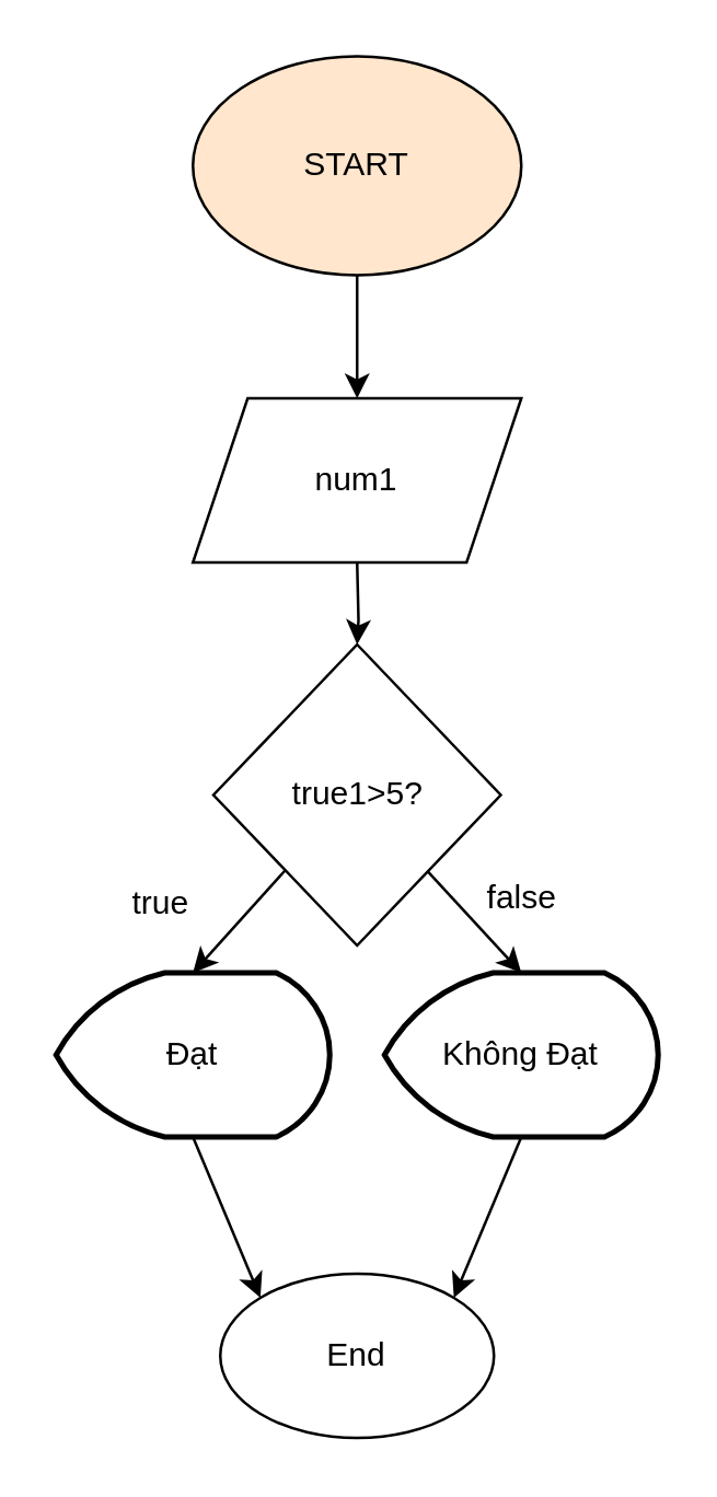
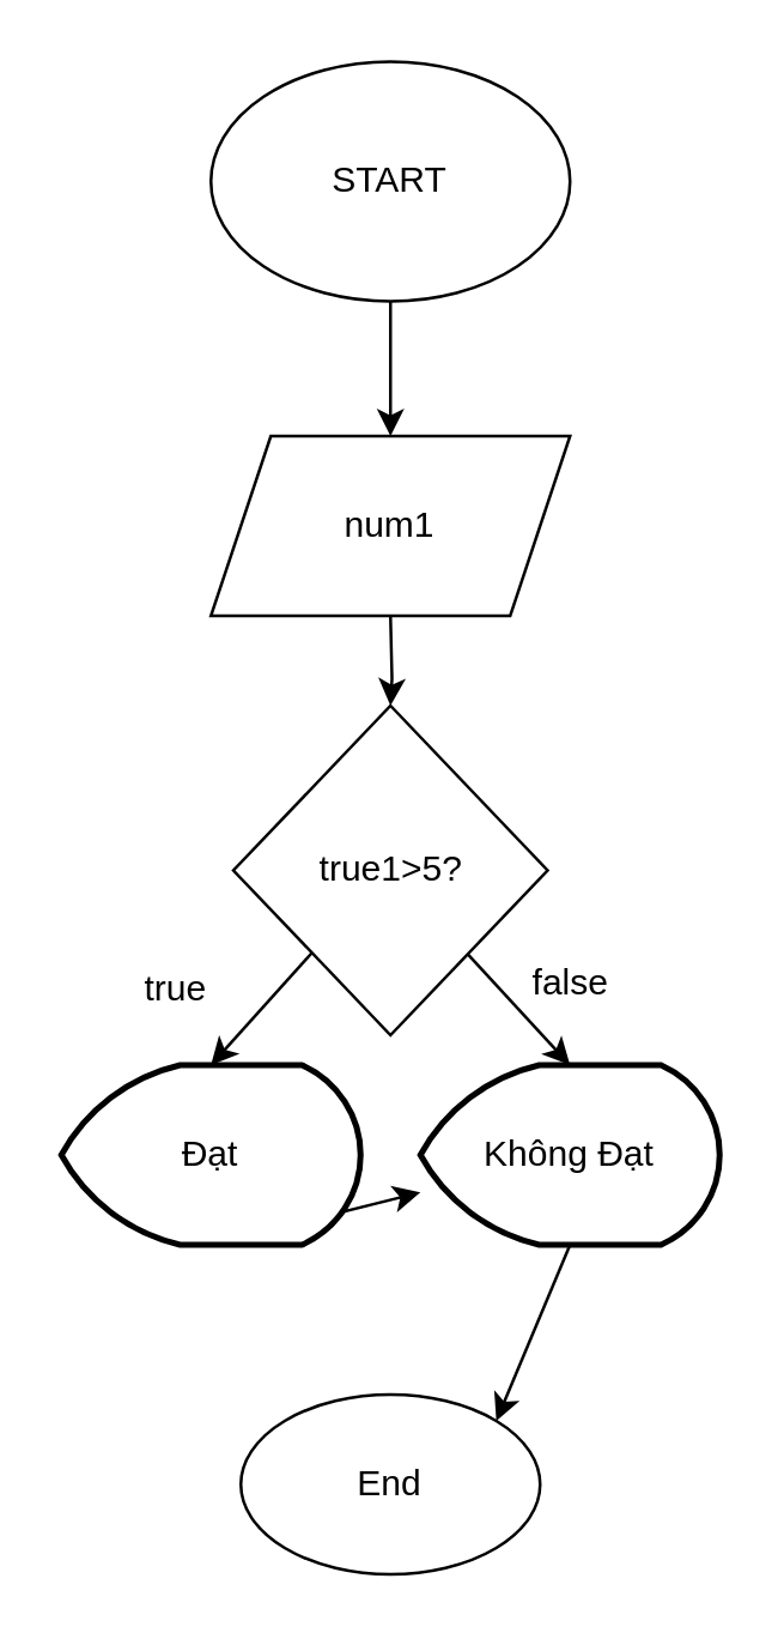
  <mxCell id="0" />
  <mxCell id="1" parent="0" />
- <mxCell id="2" value="START" style="ellipse;whiteSpace=wrap;html=1;fillColor=#ffe6cc;" parent="1" vertex="1"><mxGeometry x="70" y="20" width="120" height="80" as="geometry" /></mxCell>
+ <mxCell id="2" value="START" style="ellipse;whiteSpace=wrap;html=1;" parent="1" vertex="1"><mxGeometry x="70" y="20" width="120" height="80" as="geometry" /></mxCell>
  <mxCell id="3" value="" style="edgeStyle=orthogonalEdgeStyle;rounded=0;orthogonalLoop=1;jettySize=auto;html=1;" parent="1" target="11" edge="1"><mxGeometry relative="1" as="geometry"><mxPoint x="130" y="205" as="sourcePoint" /></mxGeometry></mxCell>
  <mxCell id="4" value="num1" style="shape=parallelogram;perimeter=parallelogramPerimeter;whiteSpace=wrap;html=1;fixedSize=1;" parent="1" vertex="1"><mxGeometry x="70" y="145" width="120" height="60" as="geometry" /></mxCell>
  <mxCell id="5" value="" style="endArrow=classic;html=1;rounded=0;entryX=0.5;entryY=0;entryDx=0;entryDy=0;" parent="1" target="4" edge="1"><mxGeometry width="50" height="50" relative="1" as="geometry"><mxPoint x="130" y="100" as="sourcePoint" /><mxPoint x="180" y="-35" as="targetPoint" /></mxGeometry></mxCell>
  <mxCell id="6" value="" style="endArrow=classic;html=1;rounded=0;" parent="1" source="11" edge="1"><mxGeometry width="50" height="50" relative="1" as="geometry"><mxPoint x="160" y="285" as="sourcePoint" /><mxPoint x="190" y="355" as="targetPoint" /></mxGeometry></mxCell>
  <mxCell id="7" value="" style="endArrow=classic;html=1;rounded=0;exitX=0;exitY=1;exitDx=0;exitDy=0;" parent="1" source="11" edge="1"><mxGeometry width="50" height="50" relative="1" as="geometry"><mxPoint x="100" y="285" as="sourcePoint" /><mxPoint x="70" y="355" as="targetPoint" /></mxGeometry></mxCell>
- <mxCell id="8" value="" style="endArrow=classic;html=1;rounded=0;entryX=0;entryY=0;entryDx=0;entryDy=0;exitX=0.5;exitY=1;exitDx=0;exitDy=0;exitPerimeter=0;" parent="1" target="10" edge="1" source="14"><mxGeometry width="50" height="50" relative="1" as="geometry"><mxPoint x="50" y="515" as="sourcePoint" /><mxPoint x="70" y="545" as="targetPoint" /></mxGeometry></mxCell>
+ <mxCell id="8" value="" style="endArrow=classic;html=1;rounded=0;exitX=0.5;exitY=1;exitDx=0;exitDy=0;exitPerimeter=0;" parent="1" target="15" edge="1" source="14"><mxGeometry width="50" height="50" relative="1" as="geometry"><mxPoint x="50" y="515" as="sourcePoint" /><mxPoint x="70" y="545" as="targetPoint" /></mxGeometry></mxCell>
  <mxCell id="9" value="" style="endArrow=classic;html=1;rounded=0;exitX=0.5;exitY=1;exitDx=0;exitDy=0;exitPerimeter=0;entryX=1;entryY=0;entryDx=0;entryDy=0;" parent="1" source="15" target="10" edge="1"><mxGeometry width="50" height="50" relative="1" as="geometry"><mxPoint x="198" y="515.84" as="sourcePoint" /><mxPoint x="198" y="545" as="targetPoint" /><Array as="points" /></mxGeometry></mxCell>
  <mxCell id="10" value="End" style="ellipse;whiteSpace=wrap;html=1;" parent="1" vertex="1"><mxGeometry x="80" y="465" width="100" height="60" as="geometry" /></mxCell>
  <mxCell id="11" value="true1&amp;gt;5?" style="rhombus;whiteSpace=wrap;html=1;" parent="1" vertex="1"><mxGeometry x="77.5" y="235" width="105" height="110" as="geometry" /></mxCell>
  <mxCell id="12" value="true" style="text;html=1;align=center;verticalAlign=middle;resizable=0;points=[];autosize=1;strokeColor=none;fillColor=none;" vertex="1" parent="1"><mxGeometry x="37.5" y="315" width="40" height="30" as="geometry" /></mxCell>
  <mxCell id="13" value="false" style="text;html=1;align=center;verticalAlign=middle;resizable=0;points=[];autosize=1;strokeColor=none;fillColor=none;" vertex="1" parent="1"><mxGeometry x="165" y="313" width="50" height="30" as="geometry" /></mxCell>
  <mxCell id="14" value="Đạt" style="strokeWidth=2;html=1;shape=mxgraph.flowchart.display;whiteSpace=wrap;" vertex="1" parent="1"><mxGeometry x="20" y="355" width="100" height="60" as="geometry" /></mxCell>
  <mxCell id="15" value="Không Đạt" style="strokeWidth=2;html=1;shape=mxgraph.flowchart.display;whiteSpace=wrap;" vertex="1" parent="1"><mxGeometry x="140" y="355" width="100" height="60" as="geometry" /></mxCell>
